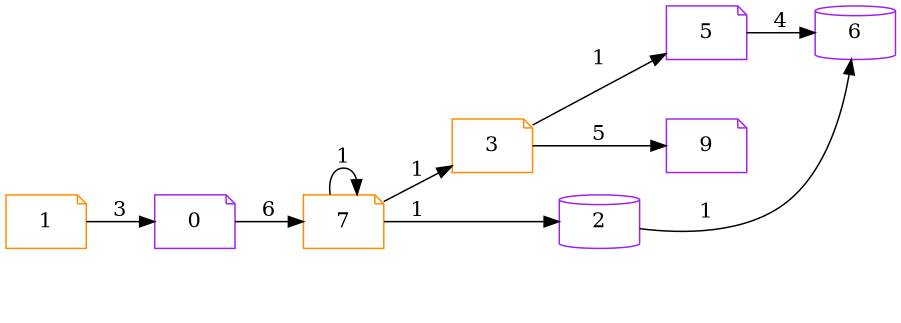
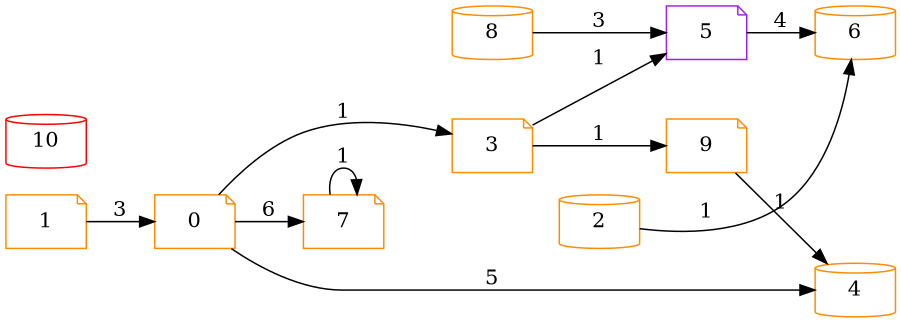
  digraph {
    rankdir=LR
    node [color=darkorange shape=note]
    edge [weight=1]
    3
-   9 [color=purple]
+   9
    5 [color=purple]
-   0 [color=purple]
+   4 [shape=cylinder]
+   0
    1
    7
-   2 [color=purple shape=cylinder]
-   6 [color=purple shape=cylinder]
-   3 -> 9 [label=5 weight=5]
+   2 [shape=cylinder]
+   8 [shape=cylinder]
+   6 [shape=cylinder]
+   10 [color=red shape=cylinder]
+   3 -> 9 [label=1 weight=5]
    3 -> 5 [label=1]
+   9 -> 4 [label=1]
    5 -> 6 [label=4 weight=4]
+   0 -> 4 [label=5 weight=5]
    0 -> 7 [label=6 weight=6]
    1 -> 0 [label=3 weight=3]
-   7 -> 3 [label=1]
+   0 -> 3 [label=1]
    7 -> 7 [label=1]
-   7 -> 2 [label=1]
    2 -> 6 [label=1]
+   8 -> 5 [label=3 weight=3]
  }
